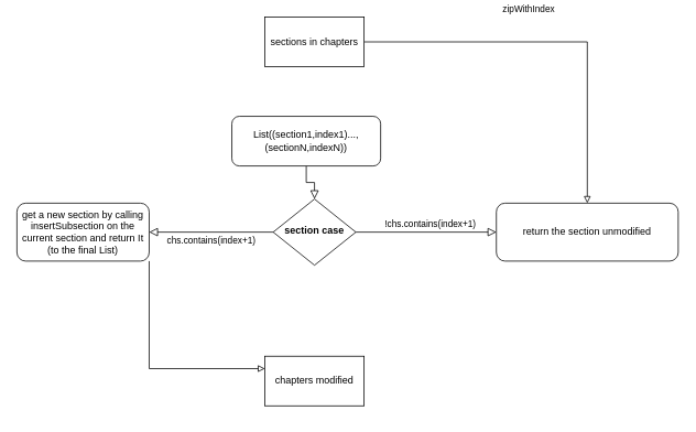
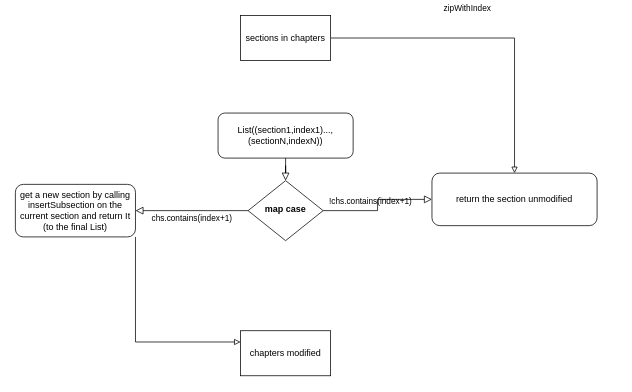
  <mxCell id="0" />
  <mxCell id="1" parent="0" />
  <mxCell id="2" value="" style="rounded=0;html=1;jettySize=auto;orthogonalLoop=1;fontSize=11;endArrow=block;endFill=0;endSize=8;strokeWidth=1;shadow=0;labelBackgroundColor=none;edgeStyle=orthogonalEdgeStyle;" parent="1" source="3" target="5" edge="1"><mxGeometry relative="1" as="geometry" /></mxCell>
- <mxCell id="3" value="List((section1,index1)...,(sectionN,indexN))" style="rounded=1;whiteSpace=wrap;html=1;fontSize=12;glass=0;strokeWidth=1;shadow=0;" parent="1" vertex="1"><mxGeometry x="280" y="140" width="180" height="60" as="geometry" /></mxCell>
+ <mxCell id="3" value="List((section1,index1)...,(sectionN,indexN))" style="rounded=1;whiteSpace=wrap;html=1;fontSize=12;glass=0;strokeWidth=1;shadow=0;" parent="1" vertex="1"><mxGeometry x="290" y="150" width="180" height="60" as="geometry" /></mxCell>
  <mxCell id="4" value="!chs.contains(index+1)" style="edgeStyle=orthogonalEdgeStyle;rounded=0;html=1;jettySize=auto;orthogonalLoop=1;fontSize=11;endArrow=block;endFill=0;endSize=8;strokeWidth=1;shadow=0;labelBackgroundColor=none;" parent="1" source="5" target="6" edge="1"><mxGeometry x="0.059" y="10" relative="1" as="geometry"><mxPoint as="offset" /></mxGeometry></mxCell>
- <mxCell id="5" value="&lt;b&gt;section case&lt;br&gt;&lt;/b&gt;" style="rhombus;whiteSpace=wrap;html=1;shadow=0;fontFamily=Helvetica;fontSize=12;align=center;strokeWidth=1;spacing=6;spacingTop=-4;" parent="1" vertex="1"><mxGeometry x="330" y="240" width="100" height="80" as="geometry" /></mxCell>
- <mxCell id="6" value="return the section unmodified" style="rounded=1;whiteSpace=wrap;html=1;fontSize=12;glass=0;strokeWidth=1;shadow=0;" parent="1" vertex="1"><mxGeometry x="600" y="245" width="220" height="70" as="geometry" /></mxCell>
+ <mxCell id="5" value="&lt;b&gt;map case&lt;br&gt;&lt;/b&gt;" style="rhombus;whiteSpace=wrap;html=1;shadow=0;fontFamily=Helvetica;fontSize=12;align=center;strokeWidth=1;spacing=6;spacingTop=-4;" parent="1" vertex="1"><mxGeometry x="330" y="240" width="100" height="80" as="geometry" /></mxCell>
+ <mxCell id="6" value="return the section unmodified" style="rounded=1;whiteSpace=wrap;html=1;fontSize=12;glass=0;strokeWidth=1;shadow=0;" parent="1" vertex="1"><mxGeometry x="575" y="230" width="220" height="70" as="geometry" /></mxCell>
  <mxCell id="7" style="edgeStyle=orthogonalEdgeStyle;rounded=0;orthogonalLoop=1;jettySize=auto;html=1;exitX=1;exitY=1;exitDx=0;exitDy=0;entryX=0;entryY=0.25;entryDx=0;entryDy=0;endArrow=block;endFill=0;strokeColor=#000000;" edge="1" parent="1" source="8" target="12"><mxGeometry relative="1" as="geometry" /></mxCell>
  <mxCell id="8" value="get a new section by calling insertSubsection on the current section and return It (to the final List)" style="rounded=1;whiteSpace=wrap;html=1;fontSize=12;glass=0;strokeWidth=1;shadow=0;" parent="1" vertex="1"><mxGeometry x="20" y="245" width="160" height="70" as="geometry" /></mxCell>
  <mxCell id="9" value="chs.contains(index+1)" style="edgeStyle=orthogonalEdgeStyle;rounded=0;html=1;jettySize=auto;orthogonalLoop=1;fontSize=11;endArrow=block;endFill=0;endSize=8;strokeWidth=1;shadow=0;labelBackgroundColor=none;exitX=0;exitY=0.5;exitDx=0;exitDy=0;" parent="1" source="5" target="8" edge="1"><mxGeometry y="10" relative="1" as="geometry"><mxPoint as="offset" /><mxPoint x="270" y="310" as="sourcePoint" /><mxPoint x="320" y="310" as="targetPoint" /></mxGeometry></mxCell>
  <mxCell id="10" value="zipWithIndex" style="edgeStyle=orthogonalEdgeStyle;rounded=0;orthogonalLoop=1;jettySize=auto;html=1;endArrow=block;endFill=0;" edge="1" parent="1" source="11" target="6"><mxGeometry x="-0.143" y="40" relative="1" as="geometry"><mxPoint as="offset" /></mxGeometry></mxCell>
  <mxCell id="11" value="sections in chapters" style="whiteSpace=wrap;html=1;rounded=0;" vertex="1" parent="1"><mxGeometry x="320" y="20" width="120" height="60" as="geometry" /></mxCell>
- <mxCell id="12" value="chapters modified" style="rounded=0;whiteSpace=wrap;html=1;" vertex="1" parent="1"><mxGeometry x="320" y="430" width="120" height="60" as="geometry" /></mxCell>
+ <mxCell id="12" value="chapters modified" style="rounded=0;whiteSpace=wrap;html=1;" vertex="1" parent="1"><mxGeometry x="320" y="440" width="120" height="60" as="geometry" /></mxCell>
